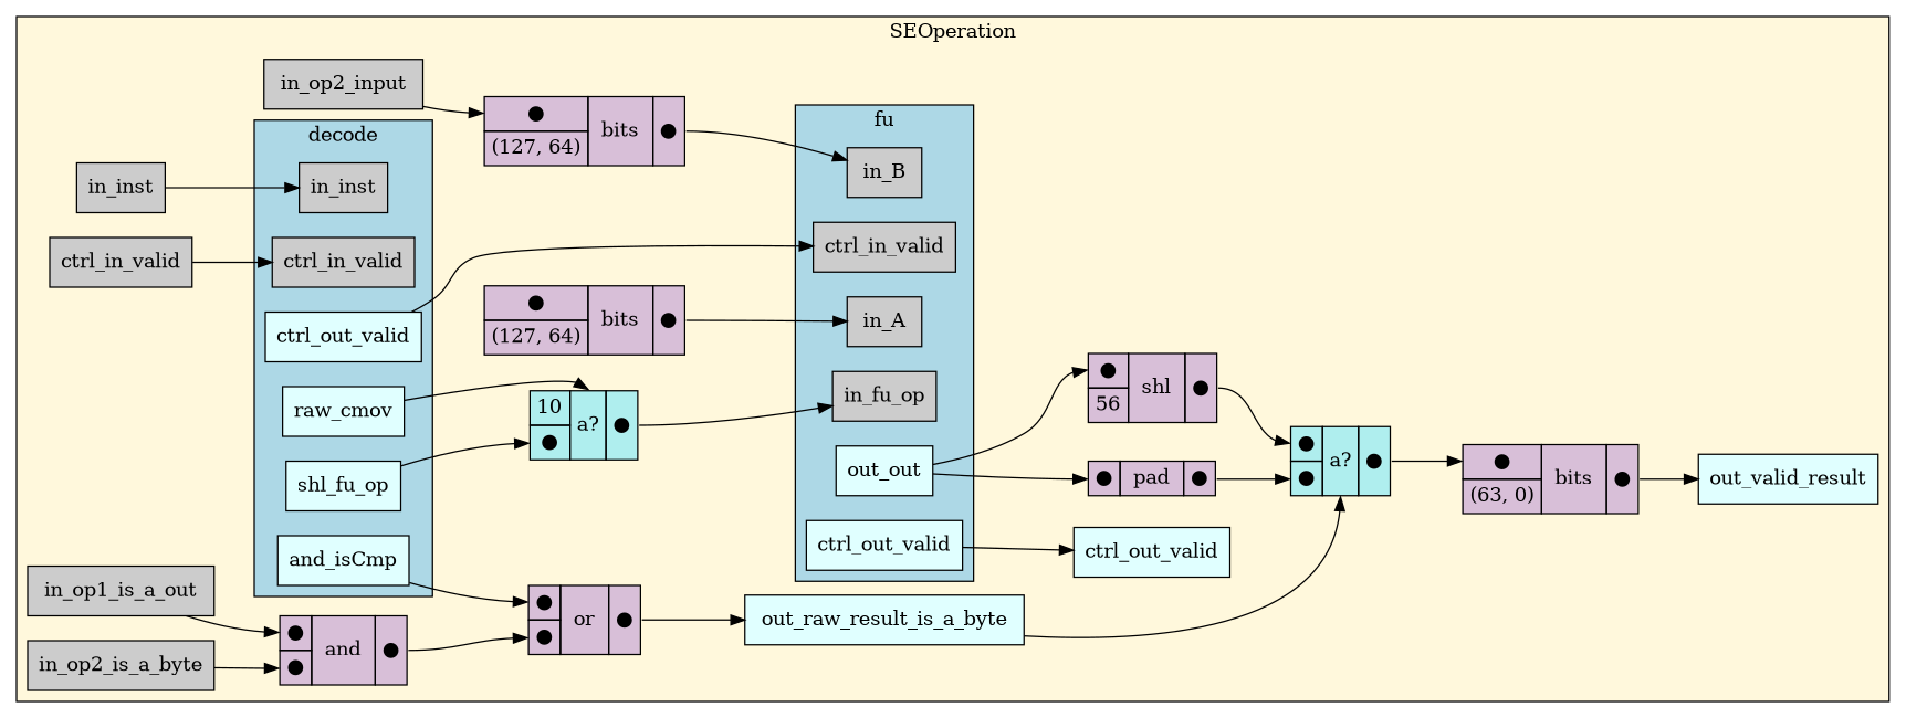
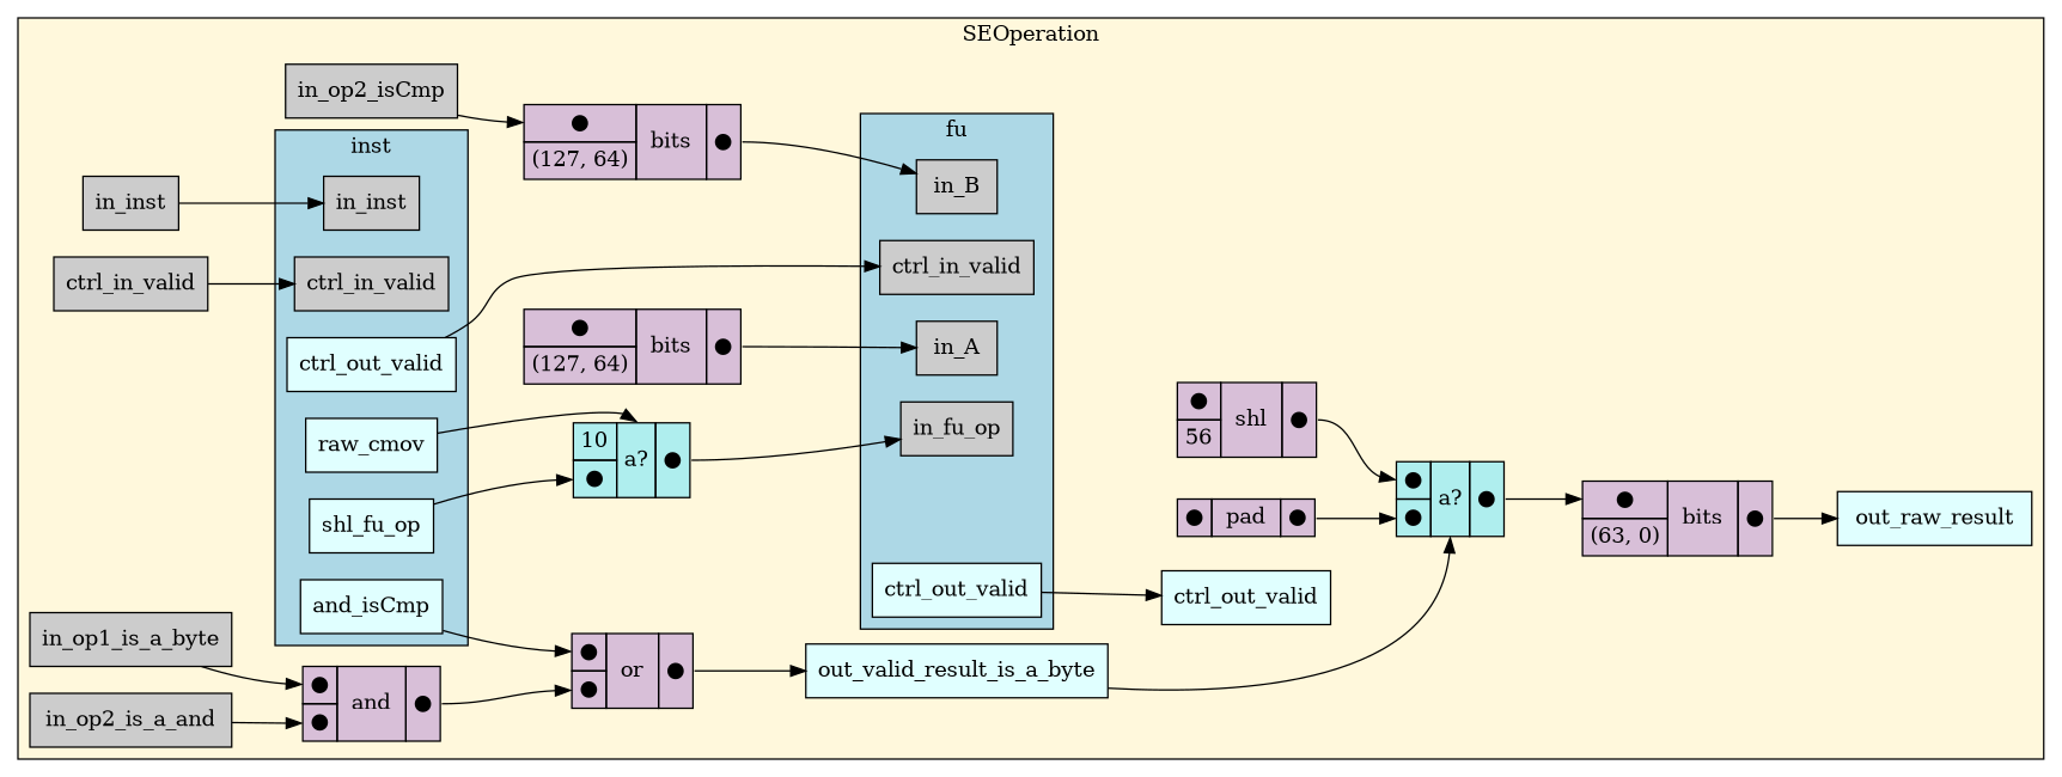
  digraph {
    rankdir=LR
    node [fillcolor="#CCCCCC" rank=0 shape=rectangle style=filled]
    n1 [label=in_fu_op]
    n2 [label=in_B]
    n3 [label=in_A]
    n4 [label=ctrl_in_valid]
-   n5 [fillcolor="#E0FFFF" label=out_out rank=1000]
    n6 [fillcolor="#E0FFFF" label=ctrl_out_valid rank=1000]
    n7 [label=in_inst]
    n8 [label=ctrl_in_valid]
    n9 [fillcolor="#E0FFFF" label=and_isCmp rank=1000]
    n10 [fillcolor="#E0FFFF" label=raw_cmov rank=1000]
    n11 [fillcolor="#E0FFFF" label=shl_fu_op rank=1000]
    n12 [fillcolor="#E0FFFF" label=ctrl_out_valid rank=1000]
-   n13 [label=in_op2_is_a_byte]
+   n13 [label=in_op2_is_a_and]
    n14 [label=< <TABLE BORDER="0" CELLBORDER="1" CELLSPACING="0" CELLPADDING="4" BGCOLOR="#D8BFD8">   <TR>     <TD PORT="in1">&#x25cf;</TD>     <TD ROWSPAN="2" > and </TD>     <TD ROWSPAN="2" PORT="out">&#x25cf;</TD>   </TR>   <TR>     <TD PORT="in2">&#x25cf;</TD>   </TR> </TABLE>> shape=plaintext fillcolor="" rank="" style=""]
-   n15 [label=in_op2_input]
+   n15 [label=in_op2_isCmp]
    n16 [label=< <TABLE BORDER="0" CELLBORDER="1" CELLSPACING="0" CELLPADDING="4" BGCOLOR="#D8BFD8">   <TR>     <TD PORT="in1">&#x25cf;</TD>     <TD ROWSPAN="2" > bits </TD>     <TD ROWSPAN="2" PORT="out">&#x25cf;</TD>   </TR>   <TR>     <TD>(127, 64)</TD>   </TR> </TABLE>> shape=plaintext fillcolor="" rank="" style=""]
-   n17 [label=in_op1_is_a_out]
+   n17 [label=in_op1_is_a_byte]
    n18 [label=< <TABLE BORDER="0" CELLBORDER="1" CELLSPACING="0" CELLPADDING="4" BGCOLOR="#D8BFD8">   <TR>     <TD PORT="in1">&#x25cf;</TD>     <TD ROWSPAN="2" > bits </TD>     <TD ROWSPAN="2" PORT="out">&#x25cf;</TD>   </TR>   <TR>     <TD>(127, 64)</TD>   </TR> </TABLE>> shape=plaintext fillcolor="" rank="" style=""]
    n19 [label=in_inst]
    n20 [label=ctrl_in_valid]
-   n21 [fillcolor="#E0FFFF" label=out_raw_result_is_a_byte rank=1000]
+   n21 [fillcolor="#E0FFFF" label=out_valid_result_is_a_byte rank=1000]
    n22 [label=< <TABLE BORDER="0" CELLBORDER="1" CELLSPACING="0" CELLPADDING="4" BGCOLOR="#AFEEEE">   <TR>     <TD PORT="in1">&#x25cf;</TD>     <TD ROWSPAN="2" PORT="select">a?</TD>     <TD ROWSPAN="2" PORT="out">&#x25cf;</TD>   </TR>   <TR>     <TD PORT="in2">&#x25cf;</TD>   </TR> </TABLE>> shape=plaintext fillcolor="" rank="" style=""]
-   n23 [fillcolor="#E0FFFF" label=out_valid_result rank=1000]
+   n23 [fillcolor="#E0FFFF" label=out_raw_result rank=1000]
    n24 [fillcolor="#E0FFFF" label=ctrl_out_valid rank=1000]
    n25 [label=< <TABLE BORDER="0" CELLBORDER="1" CELLSPACING="0" CELLPADDING="4" BGCOLOR="#D8BFD8">   <TR>     <TD PORT="in1">&#x25cf;</TD>     <TD ROWSPAN="2" > shl </TD>     <TD ROWSPAN="2" PORT="out">&#x25cf;</TD>   </TR>   <TR>     <TD>56</TD>   </TR> </TABLE>> shape=plaintext fillcolor="" rank="" style=""]
    n26 [label=< <TABLE BORDER="0" CELLBORDER="1" CELLSPACING="0" CELLPADDING="4" BGCOLOR="#D8BFD8">   <TR>     <TD PORT="in1">&#x25cf;</TD>     <TD > pad </TD>     <TD PORT="out">&#x25cf;</TD>   </TR> </TABLE>> shape=plaintext fillcolor="" rank="" style=""]
    n27 [label=< <TABLE BORDER="0" CELLBORDER="1" CELLSPACING="0" CELLPADDING="4" BGCOLOR="#D8BFD8">   <TR>     <TD PORT="in1">&#x25cf;</TD>     <TD ROWSPAN="2" > or </TD>     <TD ROWSPAN="2" PORT="out">&#x25cf;</TD>   </TR>   <TR>     <TD PORT="in2">&#x25cf;</TD>   </TR> </TABLE>> shape=plaintext fillcolor="" rank="" style=""]
    n28 [label=< <TABLE BORDER="0" CELLBORDER="1" CELLSPACING="0" CELLPADDING="4" BGCOLOR="#AFEEEE">   <TR>     <TD PORT="in1">10</TD>     <TD ROWSPAN="2" PORT="select">a?</TD>     <TD ROWSPAN="2" PORT="out">&#x25cf;</TD>   </TR>   <TR>     <TD PORT="in2">&#x25cf;</TD>   </TR> </TABLE>> shape=plaintext fillcolor="" rank="" style=""]
    n29 [label=< <TABLE BORDER="0" CELLBORDER="1" CELLSPACING="0" CELLPADDING="4" BGCOLOR="#D8BFD8">   <TR>     <TD PORT="in1">&#x25cf;</TD>     <TD ROWSPAN="2" > bits </TD>     <TD ROWSPAN="2" PORT="out">&#x25cf;</TD>   </TR>   <TR>     <TD>(63, 0)</TD>   </TR> </TABLE>> shape=plaintext fillcolor="" rank="" style=""]
    subgraph cluster_1 {
      bgcolor="#FFF8DC"
      label=SEOperation
      n13
      n14
      n15
      n16
      n17
      n18
      n19
      n20
      n21
      n22
      n23
      n24
      n25
      n26
      n27
      n28
      n29
      subgraph cluster_2 {
        bgcolor="#ADD8E6"
        label=fu
        n1
        n2
        n3
        n4
-       n5
        n6
      }
      subgraph cluster_3 {
        bgcolor="#ADD8E6"
-       label=decode
+       label=inst
        n7
        n8
        n9
        n10
        n11
        n12
      }
    }
-   n5 -> n25 [headport=in1]
-   n5 -> n26 [headport=in1]
    n6 -> n24
    n9 -> n27 [headport=in1]
    n10 -> n28 [headport=select]
    n11 -> n28 [headport=in2]
    n12 -> n4
    n13 -> n14 [headport=in2]
    n14 -> n27 [headport=in2 tailport=out]
    n15 -> n16 [headport=in1]
    n16 -> n2 [tailport=out]
    n17 -> n14 [headport=in1]
    n18 -> n3 [tailport=out]
    n19 -> n7
    n20 -> n8
    n21 -> n22 [headport=select]
    n22 -> n29 [headport=in1 tailport=out]
    n25 -> n22 [headport=in1 tailport=out]
    n26 -> n22 [headport=in2 tailport=out]
    n27 -> n21 [tailport=out]
    n28 -> n1 [tailport=out]
    n29 -> n23 [tailport=out]
  }
